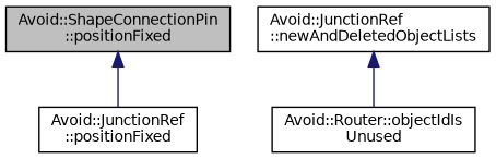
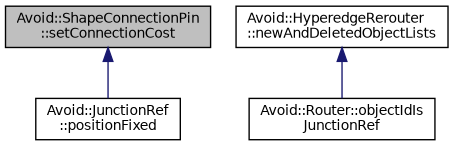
  digraph {
    rankdir=TB
    node [color=black fillcolor=white fontname=Helvetica fontsize=10 shape=record style=filled]
    edge [color=midnightblue dir=back fontname=Helvetica fontsize=10 labelfontname=Helvetica labelfontsize=10 style=solid]
-   n1 [fillcolor=grey75 fontcolor=black height=0.2 label="Avoid::ShapeConnectionPin\l::positionFixed" width=0.4]
+   n1 [fillcolor=grey75 fontcolor=black height=0.2 label="Avoid::ShapeConnectionPin\l::setConnectionCost" width=0.4]
    n2 [height=0.2 label="Avoid::JunctionRef\l::positionFixed" width=0.4]
-   n3 [height=0.2 label="Avoid::JunctionRef\l::newAndDeletedObjectLists" width=0.4]
-   n4 [height=0.2 label="Avoid::Router::objectIdIs\lUnused" width=0.4]
+   n3 [height=0.2 label="Avoid::HyperedgeRerouter\l::newAndDeletedObjectLists" width=0.4]
+   n4 [height=0.2 label="Avoid::Router::objectIdIs\lJunctionRef" width=0.4]
    n1 -> n2
    n3 -> n4
  }
